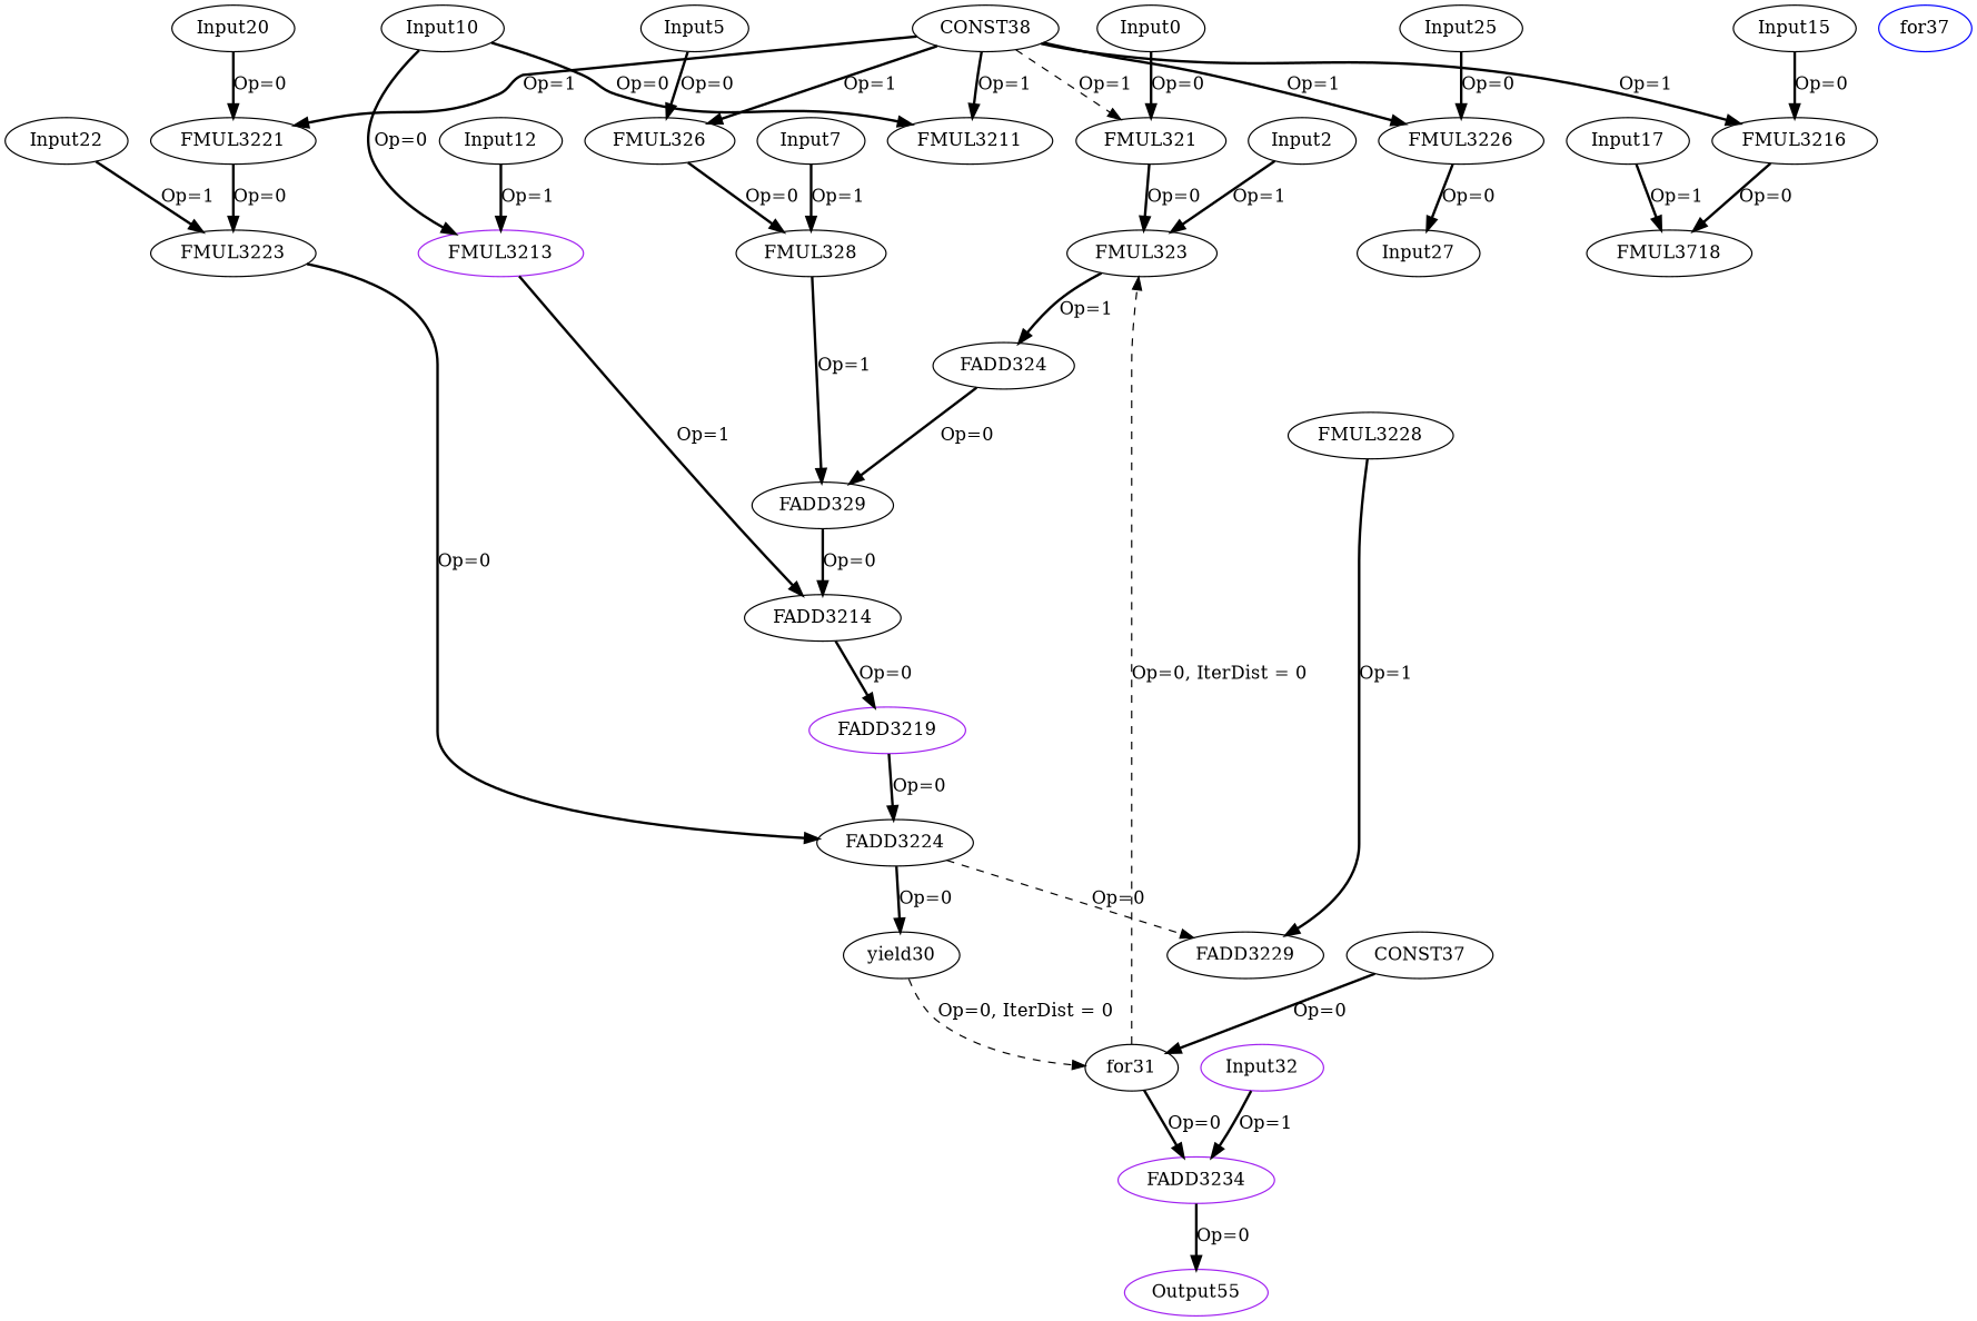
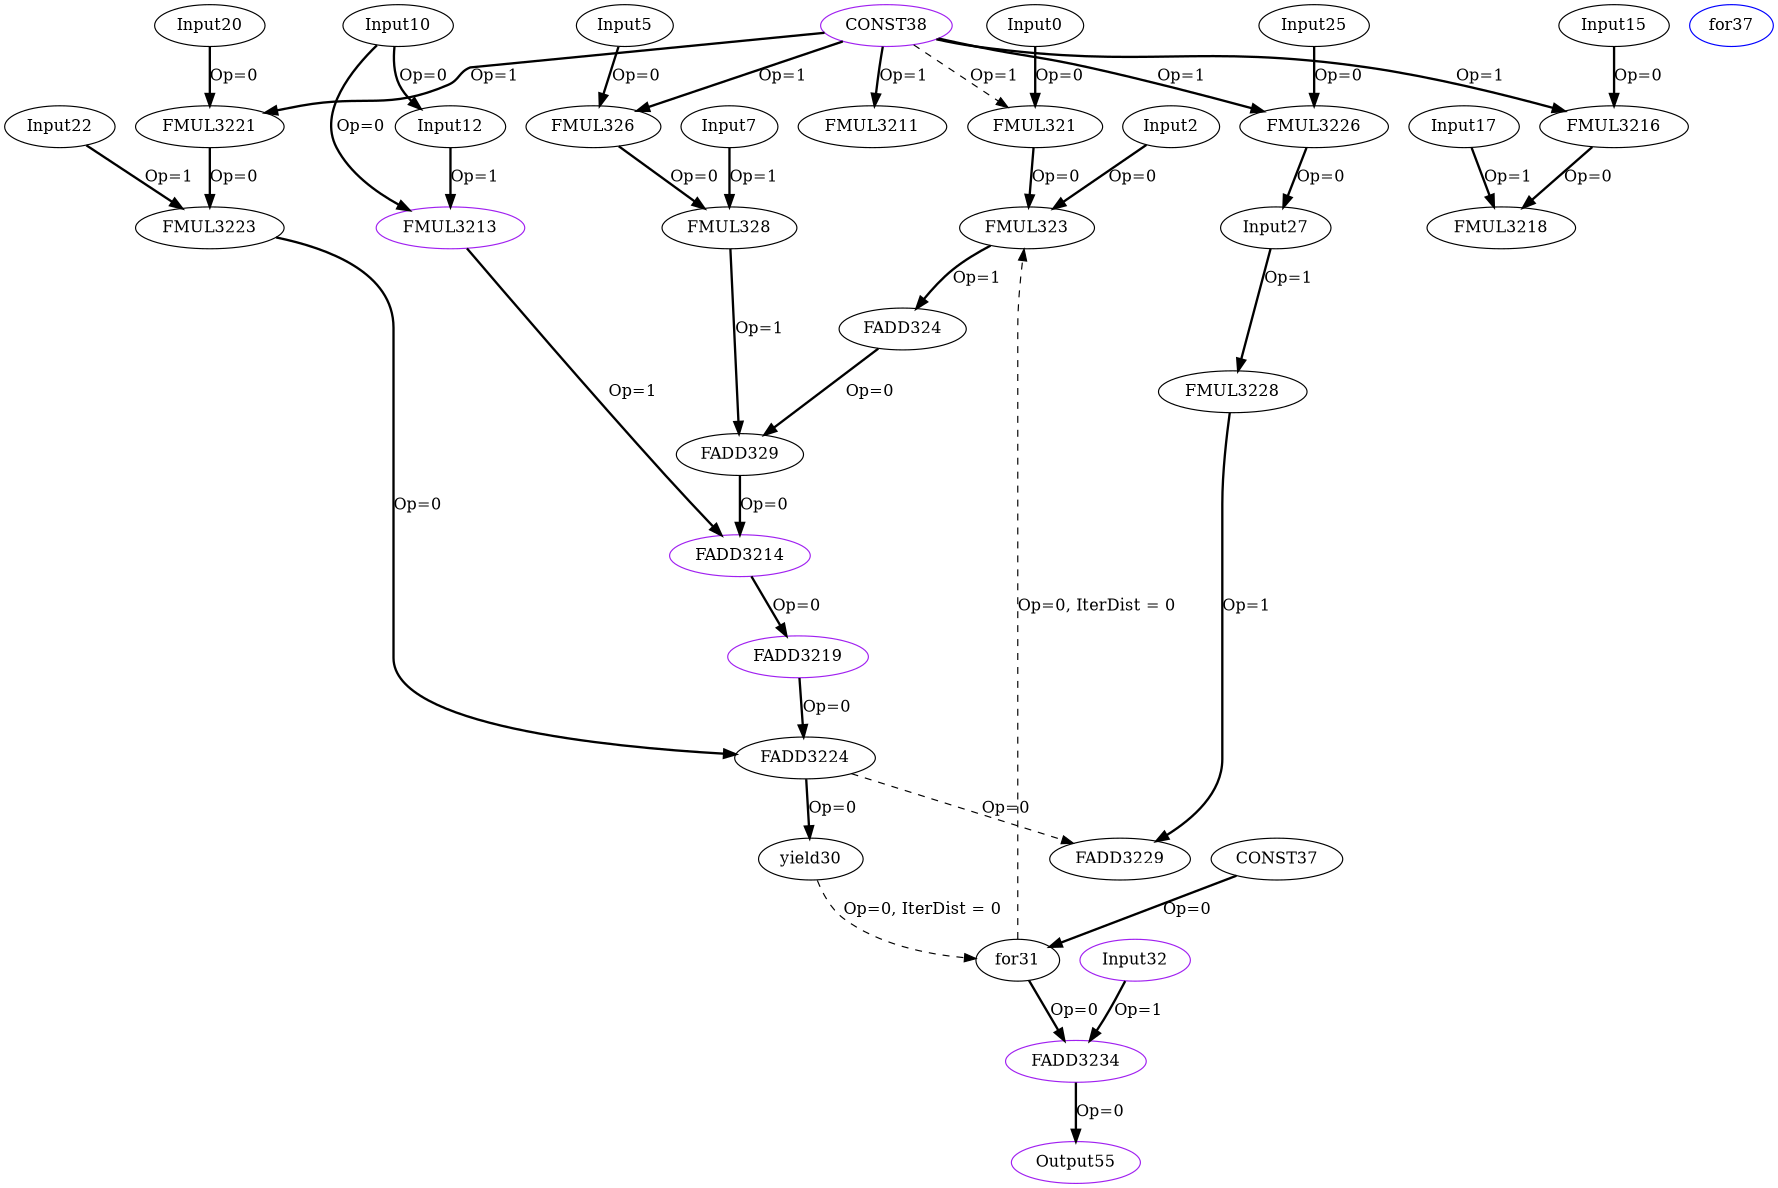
  digraph {
    node [color=black opcode=Input]
    edge [color=black operand=0 style=bold]
    Input0 [offset="0,0" pattern="24,5,-96,25" ref_name=kernel_gemm_1_1]
    FMUL321 [opcode=FMUL32]
    FMUL323 [opcode=FMUL32]
    FADD324 [opcode=FADD32]
    Input2 [offset="0,0" pattern="600,5,-2396,25" ref_name=kernel_gemm_1_2]
    FADD329 [opcode=FADD32]
-   FADD3214 [opcode=FADD32]
+   FADD3214 [color=purple opcode=FADD32]
    Input5 [offset="0,4" pattern="24,5,-96,25" ref_name=kernel_gemm_1_1]
    FMUL326 [opcode=FMUL32]
    FMUL328 [opcode=FMUL32]
    Input7 [offset="0,100" pattern="600,5,-2396,25" ref_name=kernel_gemm_1_2]
    FADD3219 [color=purple opcode=FADD32]
    Input10 [offset="0,8" pattern="24,5,-96,25" ref_name=kernel_gemm_1_1]
    FMUL3211 [opcode=FMUL32]
    FMUL3213 [color=purple opcode=FMUL32]
    Input12 [offset="0,200" pattern="600,5,-2396,25" ref_name=kernel_gemm_1_2]
    FADD3224 [opcode=FADD32]
    Input15 [offset="0,12" pattern="24,5,-96,25" ref_name=kernel_gemm_1_1]
    FMUL3216 [opcode=FMUL32]
-   FMUL3218 [opcode=FMUL32 label=FMUL3718]
+   FMUL3218 [opcode=FMUL32]
    Input17 [offset="0,300" pattern="600,5,-2396,25" ref_name=kernel_gemm_1_2]
    FADD3229 [opcode=FADD32]
    yield30 [opcode=yield]
    Input20 [offset="0,16" pattern="24,5,-96,25" ref_name=kernel_gemm_1_1]
    FMUL3221 [opcode=FMUL32]
    FMUL3223 [opcode=FMUL32]
    Input22 [offset="0,400" pattern="600,5,-2396,25" ref_name=kernel_gemm_1_2]
    Input25 [offset="0,20" pattern="24,5,-96,25" ref_name=kernel_gemm_1_1]
    FMUL3226 [opcode=FMUL32]
    Input27 [offset="0,500" pattern="600,5,-2396,25" ref_name=kernel_gemm_1_2]
    FMUL3228 [opcode=FMUL32]
    for31 [opcode=for]
    FADD3234 [color=purple opcode=FADD32]
    n34 [color=purple label=Output55 offset="0,0" opcode=Output pattern="0,5,4,25" ref_name=kernel_gemm_1_3]
    Input32 [color=purple offset="0,0" pattern="0,5,4,25" ref_name=kernel_gemm_1_0]
    n36 [label=CONST37 opcode=CONST value="0x00000000"]
    for37 [color=blue opcode=for]
-   CONST38 [opcode=CONST value="0x3FC00000"]
+   CONST38 [color=purple opcode=CONST value="0x3FC00000"]
    Input0 -> FMUL321 [label="Op=0"]
    FMUL321 -> FMUL323 [label="Op=0"]
    FMUL323 -> FADD324 [label="Op=1" operand=1]
    FADD324 -> FADD329 [label="Op=0"]
-   Input2 -> FMUL323 [label="Op=1" operand=1]
+   Input2 -> FMUL323 [label="Op=0" operand=1]
    FADD329 -> FADD3214 [label="Op=0"]
    FADD3214 -> FADD3219 [label="Op=0"]
    Input5 -> FMUL326 [label="Op=0"]
    FMUL326 -> FMUL328 [label="Op=0"]
    FMUL328 -> FADD329 [label="Op=1" operand=1]
    Input7 -> FMUL328 [label="Op=1" operand=1]
    FADD3219 -> FADD3224 [label="Op=0"]
-   Input10 -> FMUL3211 [label="Op=0"]
+   Input10 -> Input12 [label="Op=0"]
    Input10 -> FMUL3213 [label="Op=0"]
    FMUL3213 -> FADD3214 [label="Op=1" operand=1]
    Input12 -> FMUL3213 [label="Op=1" operand=1]
    FADD3224 -> FADD3229 [label="Op=0" style=dashed]
    FADD3224 -> yield30 [label="Op=0"]
    Input15 -> FMUL3216 [label="Op=0"]
    FMUL3216 -> FMUL3218 [label="Op=0"]
    Input17 -> FMUL3218 [label="Op=1" operand=1]
    yield30 -> for31 [iterdist=0 label="Op=0, IterDist = 0" style=dashed]
    Input20 -> FMUL3221 [label="Op=0"]
    FMUL3221 -> FMUL3223 [label="Op=0"]
    FMUL3223 -> FADD3224 [label="Op=0" operand=1]
    Input22 -> FMUL3223 [label="Op=1" operand=1]
    Input25 -> FMUL3226 [label="Op=0"]
    FMUL3226 -> Input27 [label="Op=0"]
+   Input27 -> FMUL3228 [label="Op=1" operand=1]
    FMUL3228 -> FADD3229 [label="Op=1" operand=1]
    for31 -> FMUL323 [iterdist=0 label="Op=0, IterDist = 0" style=dashed]
    for31 -> FADD3234 [label="Op=0"]
    FADD3234 -> n34 [label="Op=0"]
    Input32 -> FADD3234 [label="Op=1" operand=1]
    n36 -> for31 [label="Op=0"]
    CONST38 -> FMUL321 [label="Op=1" operand=1 style=dashed]
    CONST38 -> FMUL326 [label="Op=1" operand=1]
    CONST38 -> FMUL3211 [label="Op=1" operand=1]
    CONST38 -> FMUL3216 [label="Op=1" operand=1]
    CONST38 -> FMUL3221 [label="Op=1" operand=1]
    CONST38 -> FMUL3226 [label="Op=1" operand=1]
  }
